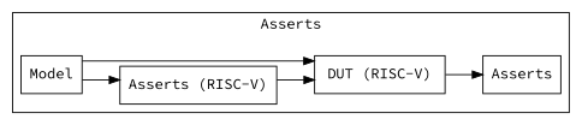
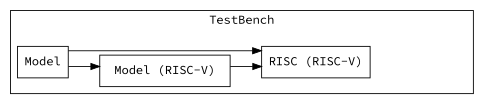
  digraph {
    fontname="Source Code Pro"
    rankdir=LR
    splines=ortho
    node [fontname="Source Code Pro" shape=box]
    edge [fontname="Source Code Pro"]
    n1 [label=Model]
-   n2 [label="Asserts (RISC-V)"]
-   n3 [label="DUT (RISC-V)"]
-   n4 [label=Asserts]
+   n2 [label="Model (RISC-V)"]
+   n3 [label="RISC (RISC-V)"]
    subgraph cluster_1 {
-     label=Asserts
+     label=TestBench
      n1
      n2
      n3
-     n4
    }
    n1 -> n2
    n1 -> n3
    n2 -> n3
-   n3 -> n4
  }
